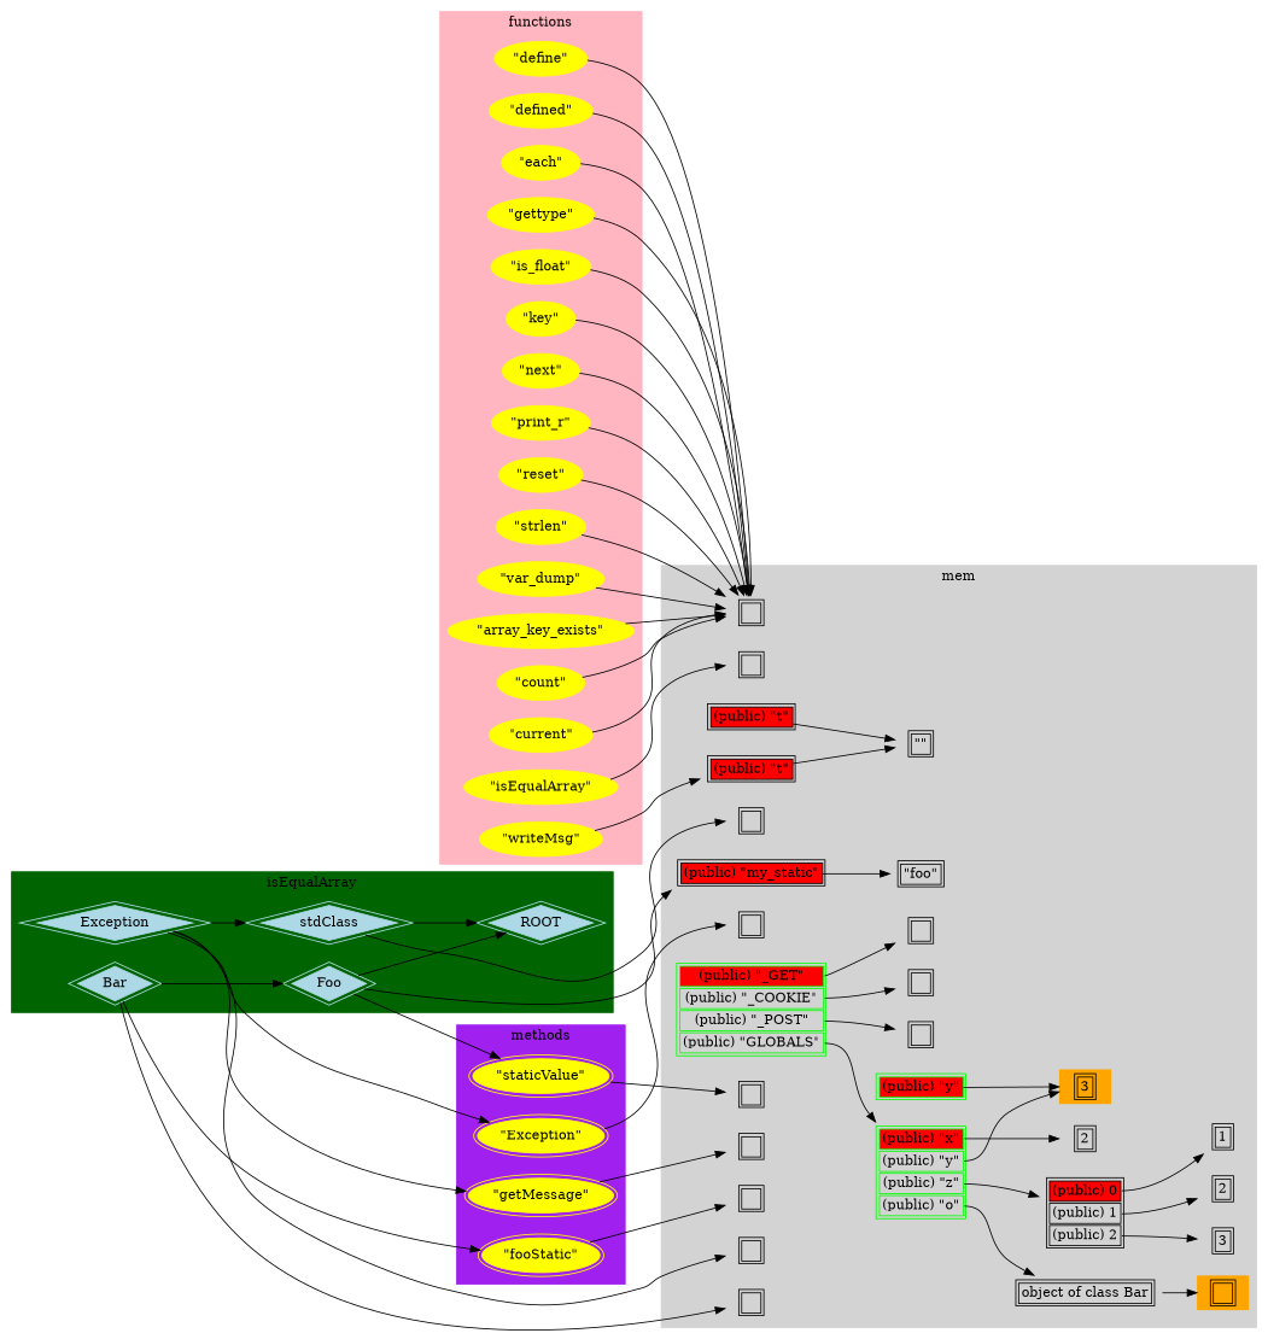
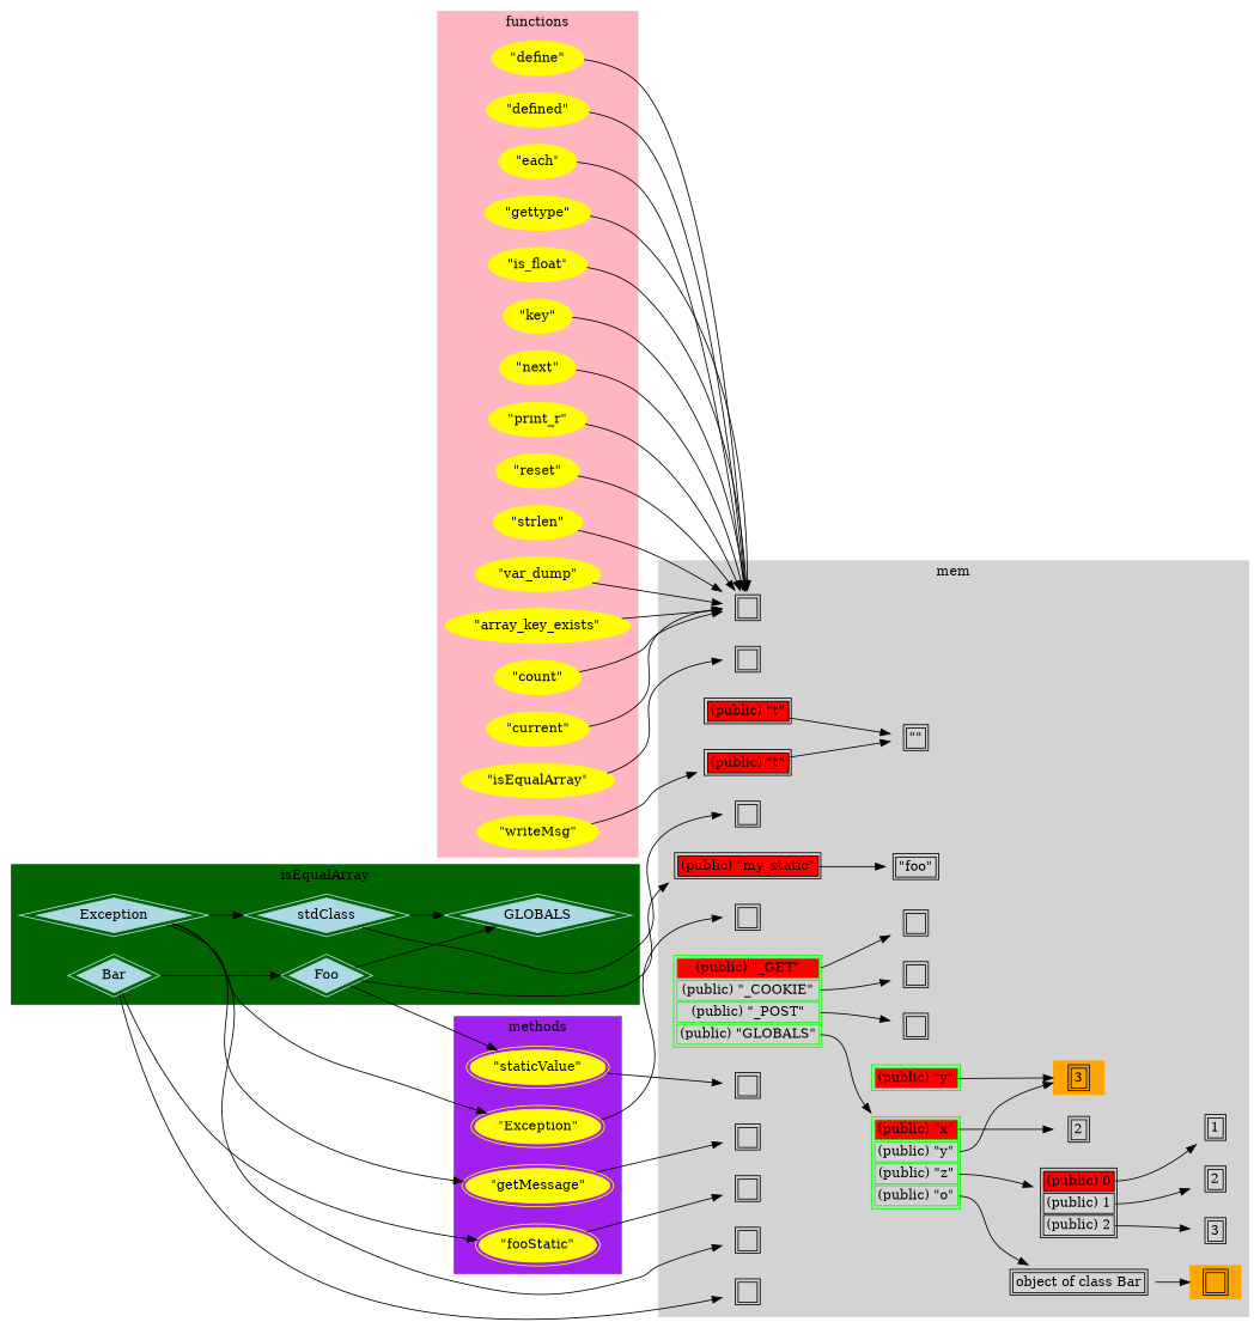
  digraph {
    rankdir=LR
    node [shape=none style=filled]
    n1 [label=<<table> <tr><td>2</td></tr> </table>> style=""]
    n2 [label=<<table> <tr><td port="0" bgcolor="red">(public) 0</td></tr> <tr><td port="1">(public) 1</td></tr> <tr><td port="2">(public) 2</td></tr> </table>> style=""]
    n3 [label=<<table> <tr><td>1</td></tr> </table>> style=""]
    n4 [label=<<table> <tr><td>3</td></tr> </table>> style=""]
    n5 [label=<<table> <tr><td>""</td></tr> </table>> style=""]
    n6 [label=<<table> <tr><td>2</td></tr> </table>> style=""]
    n7 [fillcolor=orange label=<<table> <tr><td>3</td></tr> </table>>]
    n8 [label=<<table> <tr><td port="t" bgcolor="red">(public) "t"</td></tr> </table>> style=""]
    n9 [label=<<table> <tr><td>   </td></tr> </table>> style=""]
    n10 [label=<<table> <tr><td>   </td></tr> </table>> style=""]
    n11 [label=<<table> <tr><td port="t" bgcolor="red">(public) "t"</td></tr> </table>> style=""]
    n12 [label=<<table> <tr><td port="my_static" bgcolor="red">(public) "my_static"</td></tr> </table>> style=""]
    n13 [label=<<table> <tr><td>"foo"</td></tr> </table>> style=""]
    n14 [label=<<table> <tr><td>   </td></tr> </table>> style=""]
    n15 [label=<<table> <tr><td>   </td></tr> </table>> style=""]
    n16 [label=<<table> <tr><td>   </td></tr> </table>> style=""]
    n17 [label=<<table> <tr><td>object of class Bar</td></tr> </table>> style=""]
    n18 [fillcolor=orange label=<<table> <tr><td>   </td></tr> </table>>]
    n19 [color=green label=<<table> <tr><td port="x" bgcolor="red">(public) "x"</td></tr> <tr><td port="y">(public) "y"</td></tr> <tr><td port="z">(public) "z"</td></tr> <tr><td port="o">(public) "o"</td></tr> </table>> style=""]
    n20 [color=green label=<<table> <tr><td port="_GET" bgcolor="red">(public) "_GET"</td></tr> <tr><td port="_COOKIE">(public) "_COOKIE"</td></tr> <tr><td port="_POST">(public) "_POST"</td></tr> <tr><td port="GLOBALS">(public) "GLOBALS"</td></tr> </table>> style=""]
    n21 [label=<<table> <tr><td>   </td></tr> </table>> style=""]
    n22 [label=<<table> <tr><td>   </td></tr> </table>> style=""]
    n23 [color=green label=<<table> <tr><td port="y" bgcolor="red">(public) "y"</td></tr> </table>> style=""]
    n24 [label=<<table> <tr><td>   </td></tr> </table>> style=""]
    n25 [label=<<table> <tr><td>   </td></tr> </table>> style=""]
    n26 [label=<<table> <tr><td>   </td></tr> </table>> style=""]
    n27 [label=<<table> <tr><td>   </td></tr> </table>> style=""]
    n28 [label=<<table> <tr><td>   </td></tr> </table>> style=""]
    "\"array_key_exists\"" [color=yellow shape=""]
    "\"count\"" [color=yellow shape=""]
    "\"current\"" [color=yellow shape=""]
    "\"define\"" [color=yellow shape=""]
    "\"defined\"" [color=yellow shape=""]
    "\"each\"" [color=yellow shape=""]
    "\"gettype\"" [color=yellow shape=""]
    "\"isEqualArray\"" [color=yellow shape=""]
    "\"is_float\"" [color=yellow shape=""]
    "\"key\"" [color=yellow shape=""]
    "\"next\"" [color=yellow shape=""]
    "\"print_r\"" [color=yellow shape=""]
    "\"reset\"" [color=yellow shape=""]
    "\"strlen\"" [color=yellow shape=""]
    "\"var_dump\"" [color=yellow shape=""]
    "\"writeMsg\"" [color=yellow shape=""]
    Bar [color=lightblue peripheries=2 shape=diamond]
    Foo [color=lightblue peripheries=2 shape=diamond]
    stdClass [color=lightblue peripheries=2 shape=diamond]
    Exception [color=lightblue peripheries=2 shape=diamond]
-   ROOT [color=lightblue peripheries=2 shape=diamond]
+   ROOT [color=lightblue peripheries=2 shape=diamond label=GLOBALS]
    "\"fooStatic\"" [color=yellow peripheries=2 shape=ellipse]
    "\"staticValue\"" [color=yellow peripheries=2 shape=ellipse]
    "\"Exception\"" [color=yellow peripheries=2 shape=ellipse]
    "\"getMessage\"" [color=yellow peripheries=2 shape=ellipse]
    subgraph cluster_1 {
      color=lightgrey
      label=mem
      style=filled
      n1
      n2
      n3
      n4
      n5
      n6
      n7
      n8
      n9
      n10
      n11
      n12
      n13
      n14
      n15
      n16
      n17
      n18
      n19
      n20
      n21
      n22
      n23
      n24
      n25
      n26
      n27
      n28
    }
    subgraph cluster_2 {
      color=lightpink
      label=functions
      style=filled
      "\"array_key_exists\""
      "\"count\""
      "\"current\""
      "\"define\""
      "\"defined\""
      "\"each\""
      "\"gettype\""
      "\"isEqualArray\""
      "\"is_float\""
      "\"key\""
      "\"next\""
      "\"print_r\""
      "\"reset\""
      "\"strlen\""
      "\"var_dump\""
      "\"writeMsg\""
    }
    subgraph cluster_3 {
      color=darkgreen
      label=isEqualArray
      style=filled
      Bar
      Foo
      stdClass
      Exception
      ROOT
    }
    subgraph cluster_4 {
      color=purple
      label=methods
      style=filled
      "\"fooStatic\""
      "\"staticValue\""
      "\"Exception\""
      "\"getMessage\""
    }
    n2 -> n1 [tailport=1]
    n2 -> n3 [tailport=0]
    n2 -> n4 [tailport=2]
    n8 -> n5 [tailport=t]
    n11 -> n5 [tailport=t]
    n12 -> n13 [tailport=my_static]
    n17 -> n18
    n19 -> n2 [tailport=z]
    n19 -> n6 [tailport=x]
    n19 -> n7 [tailport=y]
    n19 -> n17 [tailport=o]
    n20 -> n9 [tailport=_POST]
    n20 -> n19 [tailport=GLOBALS]
    n20 -> n21 [tailport=_GET]
    n20 -> n22 [tailport=_COOKIE]
    n23 -> n7 [tailport=y]
    "\"array_key_exists\"" -> n27
    "\"count\"" -> n27
    "\"current\"" -> n27
    "\"define\"" -> n27
    "\"defined\"" -> n27
    "\"each\"" -> n27
    "\"gettype\"" -> n27
    "\"isEqualArray\"" -> n10
    "\"is_float\"" -> n27
    "\"key\"" -> n27
    "\"next\"" -> n27
    "\"print_r\"" -> n27
    "\"reset\"" -> n27
    "\"strlen\"" -> n27
    "\"var_dump\"" -> n27
    "\"writeMsg\"" -> n8
    Bar -> n15
    Bar -> Foo
    Bar -> "\"fooStatic\""
    Foo -> n12
    Foo -> ROOT
    Foo -> "\"staticValue\""
    stdClass -> n28
    stdClass -> ROOT
    Exception -> n26
    Exception -> stdClass
    Exception -> "\"Exception\""
    Exception -> "\"getMessage\""
    "\"fooStatic\"" -> n16
    "\"staticValue\"" -> n14
    "\"Exception\"" -> n25
    "\"getMessage\"" -> n24
  }
